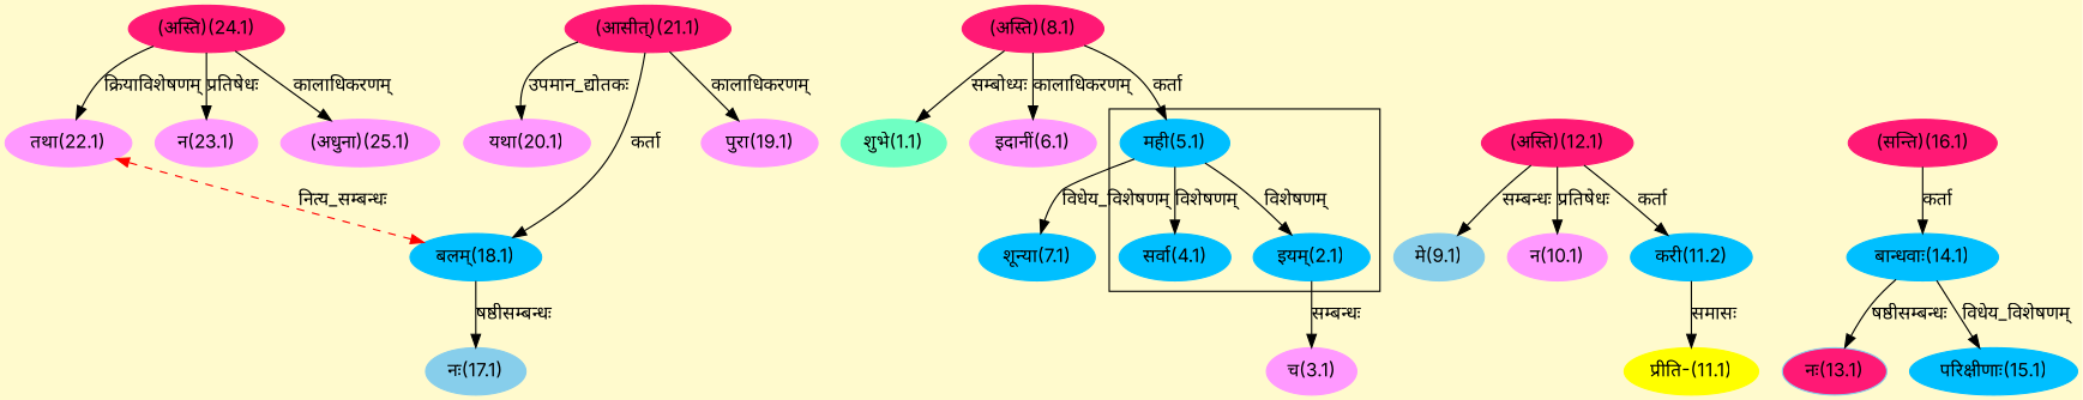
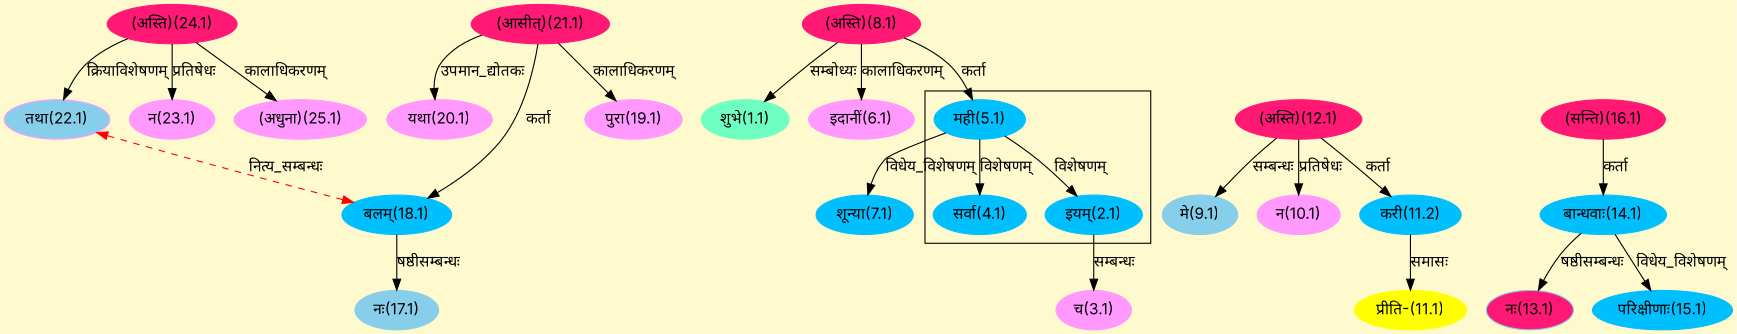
  digraph {
    bgcolor=lemonchiffon1
    compound=true
    fontname=Inter
    rankdir=BT
    node [color="#FF99FF" fontname=Inter style=filled]
    edge [dir=back fontname=Inter]
    n1 [label="यथा(20.1)"]
-   n2 [label="तथा(22.1)"]
+   n2 [label="तथा(22.1)" fillcolor="#87CEEB"]
    n3 [color="#00BFFF" label="इयम्(2.1)"]
    n4 [color="#00BFFF" label="मही(5.1)"]
    n5 [color="#00BFFF" label="सर्वा(4.1)"]
    n6 [color="#FF1975" label="(आसीत्)(21.1)"]
    n7 [color="#FF1975" label="(अस्ति)(24.1)"]
    n8 [color="#FF1975" label="(अस्ति)(8.1)"]
    n9 [color="#6FFFC3" label="शुभे(1.1)"]
    n10 [label="च(3.1)"]
    n11 [label="इदानीं(6.1)"]
    n12 [color="#00BFFF" label="शून्या(7.1)"]
    n13 [color="#87CEEB" label="मे(9.1)"]
    n14 [color="#FF1975" label="(अस्ति)(12.1)"]
    n15 [label="न(10.1)"]
    n16 [color="#FFFF00" label="प्रीति-(11.1)"]
    n17 [color="#00BFFF" label="करी(11.2)"]
    n18 [color="#87CEEB" fillcolor="#FF1975" label="नः(13.1)"]
    n19 [color="#00BFFF" label="बान्धवाः(14.1)"]
    n20 [color="#FF1975" label="(सन्ति)(16.1)"]
    n21 [color="#00BFFF" label="परिक्षीणाः(15.1)"]
    n22 [color="#87CEEB" label="नः(17.1)"]
    n23 [color="#00BFFF" label="बलम्(18.1)"]
    n24 [label="पुरा(19.1)"]
    n25 [label="न(23.1)"]
    n26 [label="(अधुना)(25.1)"]
    subgraph sub_1 {
      rank=same
      n1
      n2
    }
    subgraph cluster_2 {
      n3
      n4
      n5
    }
    n1 -> n6 [label="उपमान_द्योतकः"]
    n2 -> n7 [label="क्रियाविशेषणम्"]
    n3 -> n4 [label="विशेषणम्"]
    n4 -> n8 [label="कर्ता"]
    n5 -> n4 [label="विशेषणम्"]
    n9 -> n8 [label="सम्बोध्यः"]
    n10 -> n3 [label="सम्बन्धः"]
    n11 -> n8 [label="कालाधिकरणम्"]
    n12 -> n4 [label="विधेय_विशेषणम्"]
    n13 -> n14 [label="सम्बन्धः"]
    n15 -> n14 [label="प्रतिषेधः"]
    n16 -> n17 [label="समासः"]
    n17 -> n14 [label="कर्ता"]
    n18 -> n19 [label="षष्ठीसम्बन्धः"]
    n19 -> n20 [label="कर्ता"]
    n21 -> n19 [label="विधेय_विशेषणम्"]
    n22 -> n23 [label="षष्ठीसम्बन्धः"]
    n23 -> n2 [color=red dir=both label="नित्य_सम्बन्धः" style=dashed]
    n23 -> n6 [label="कर्ता"]
    n24 -> n6 [label="कालाधिकरणम्"]
    n25 -> n7 [label="प्रतिषेधः"]
    n26 -> n7 [label="कालाधिकरणम्"]
  }
